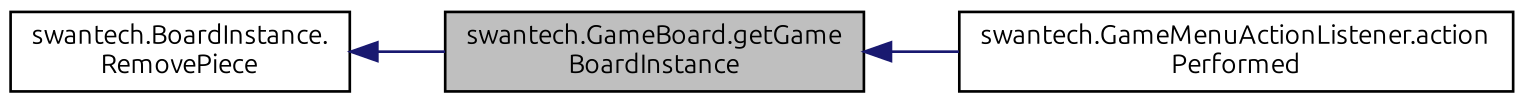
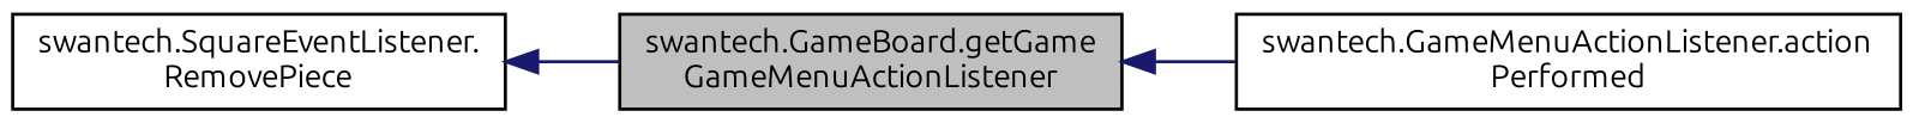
  digraph {
    fontname=Ubuntu
    rankdir=LR
    node [color=black fillcolor=white fontname=Ubuntu fontsize=10 shape=record style=filled]
    edge [color=midnightblue dir=back fontname=Ubuntu fontsize=10 labelfontname=Helvetica labelfontsize=10 style=solid]
-   n1 [fillcolor=grey75 fontcolor=black height=0.2 label="swantech.GameBoard.getGame\lBoardInstance" width=0.4]
+   n1 [fillcolor=grey75 fontcolor=black height=0.2 label="swantech.GameBoard.getGame\lGameMenuActionListener" width=0.4]
    n2 [height=0.2 label="swantech.GameMenuActionListener.action\lPerformed" width=0.4]
-   n3 [height=0.2 label="swantech.BoardInstance.\lRemovePiece" width=0.4]
+   n3 [height=0.2 label="swantech.SquareEventListener.\lRemovePiece" width=0.4]
    n1 -> n2
    n3 -> n1
  }
